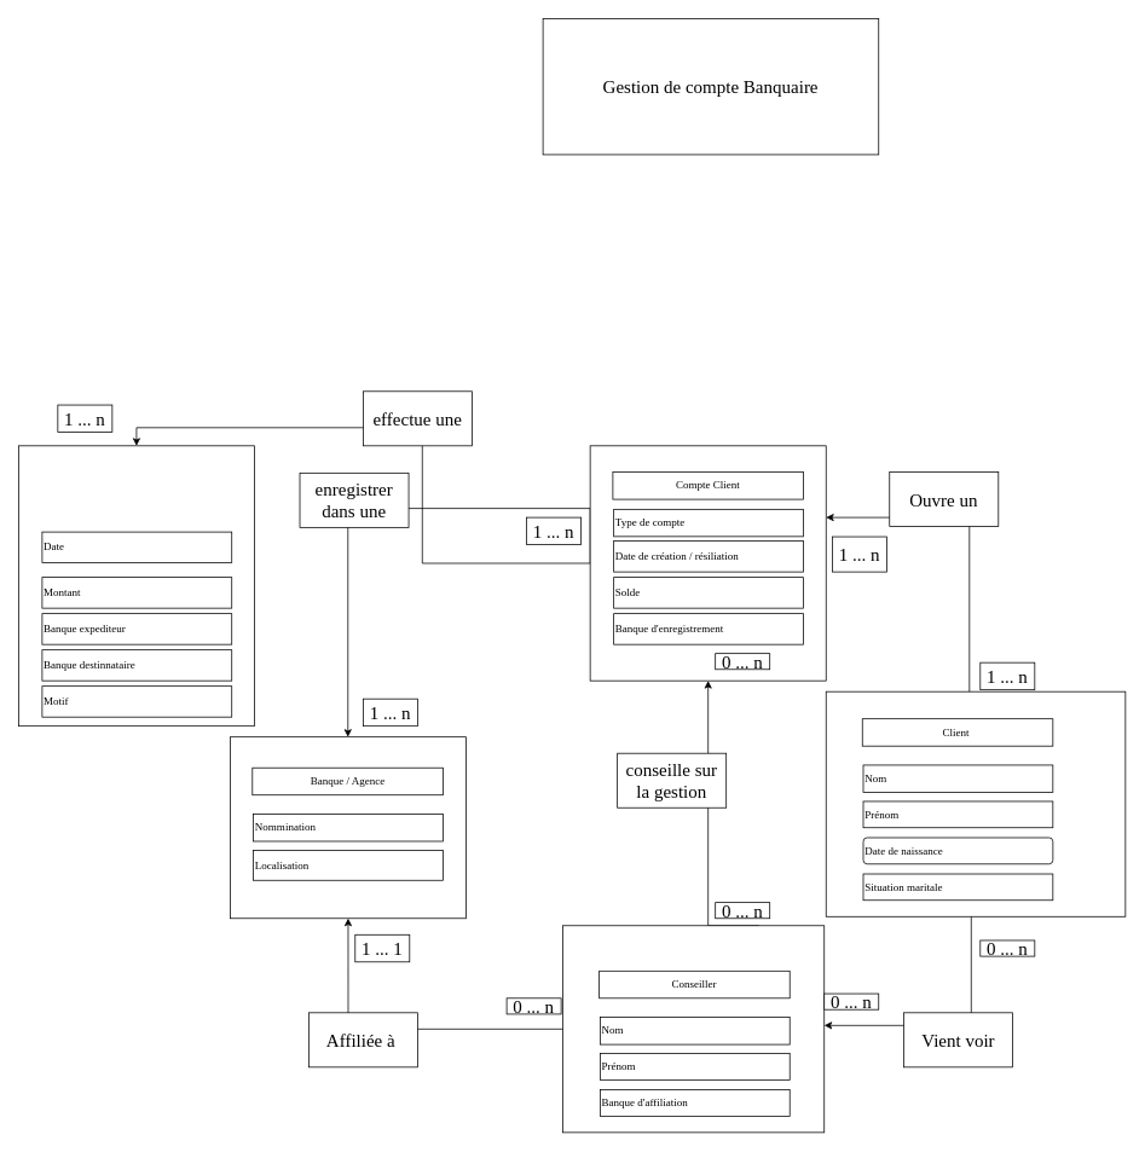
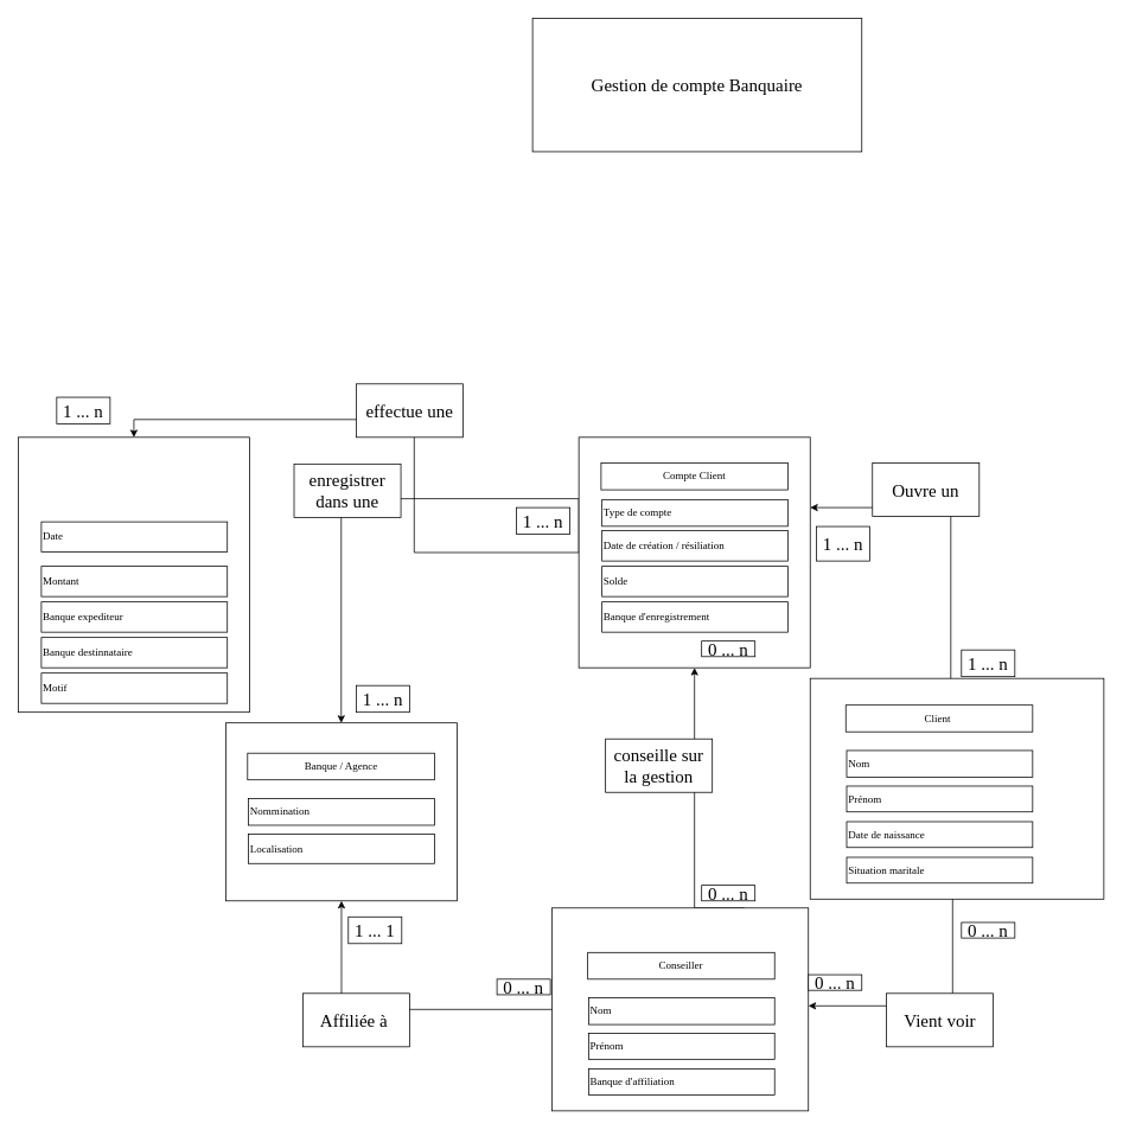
  <mxCell id="0" />
  <mxCell id="1" parent="0" />
  <mxCell id="2" value="" style="rounded=0;whiteSpace=wrap;html=1;align=left;" vertex="1" parent="1"><mxGeometry x="253.25" y="812" width="260" height="200" as="geometry" /></mxCell>
  <mxCell id="3" value="Banque / Agence" style="rounded=0;whiteSpace=wrap;html=1;fontFamily=Verdana;" vertex="1" parent="1"><mxGeometry x="277.75" y="846" width="210" height="30" as="geometry" /></mxCell>
  <mxCell id="4" value="Nommination" style="rounded=0;whiteSpace=wrap;html=1;align=left;fontFamily=Verdana;" vertex="1" parent="1"><mxGeometry x="278.75" y="897" width="209" height="30" as="geometry" /></mxCell>
  <mxCell id="5" value="Localisation" style="rounded=0;whiteSpace=wrap;html=1;align=left;fontFamily=Verdana;" vertex="1" parent="1"><mxGeometry x="278.75" y="937" width="209" height="33" as="geometry" /></mxCell>
  <mxCell id="6" value="" style="rounded=0;whiteSpace=wrap;html=1;align=left;" vertex="1" parent="1"><mxGeometry x="910" y="762" width="330" height="248" as="geometry" /></mxCell>
  <mxCell id="7" value="Client&amp;nbsp;" style="rounded=0;whiteSpace=wrap;html=1;fontFamily=Verdana;" vertex="1" parent="1"><mxGeometry x="950" y="792" width="210" height="30" as="geometry" /></mxCell>
  <mxCell id="8" value="Nom" style="rounded=0;whiteSpace=wrap;html=1;align=left;fontFamily=Verdana;" vertex="1" parent="1"><mxGeometry x="951" y="843" width="209" height="30" as="geometry" /></mxCell>
  <mxCell id="9" value="Prénom" style="rounded=0;whiteSpace=wrap;html=1;align=left;fontFamily=Verdana;" vertex="1" parent="1"><mxGeometry x="951" y="883" width="209" height="29" as="geometry" /></mxCell>
  <mxCell id="10" value="Gestion de compte Banquaire" style="rounded=0;whiteSpace=wrap;html=1;hachureGap=4;fontFamily=Verdana;fontSize=20;" vertex="1" parent="1"><mxGeometry x="598" y="20" width="370" height="150" as="geometry" /></mxCell>
  <mxCell id="11" style="edgeStyle=orthogonalEdgeStyle;rounded=0;orthogonalLoop=1;jettySize=auto;html=1;entryX=0.5;entryY=1;entryDx=0;entryDy=0;" edge="1" parent="1" source="13" target="2"><mxGeometry relative="1" as="geometry"><Array as="points"><mxPoint x="383" y="1134" /></Array></mxGeometry></mxCell>
  <mxCell id="12" style="edgeStyle=orthogonalEdgeStyle;rounded=0;orthogonalLoop=1;jettySize=auto;html=1;exitX=0.75;exitY=0;exitDx=0;exitDy=0;" edge="1" parent="1" source="13" target="21"><mxGeometry relative="1" as="geometry"><Array as="points"><mxPoint x="780" y="1020" /></Array></mxGeometry></mxCell>
  <mxCell id="13" value="" style="rounded=0;whiteSpace=wrap;html=1;align=left;" vertex="1" parent="1"><mxGeometry x="620" y="1020" width="288" height="228" as="geometry" /></mxCell>
  <mxCell id="14" value="Conseiller" style="rounded=0;whiteSpace=wrap;html=1;fontFamily=Verdana;" vertex="1" parent="1"><mxGeometry x="660" y="1070" width="210" height="30" as="geometry" /></mxCell>
  <mxCell id="15" value="Nom" style="rounded=0;whiteSpace=wrap;html=1;align=left;fontFamily=Verdana;" vertex="1" parent="1"><mxGeometry x="661" y="1121" width="209" height="30" as="geometry" /></mxCell>
  <mxCell id="16" value="Prénom" style="rounded=0;whiteSpace=wrap;html=1;align=left;fontFamily=Verdana;" vertex="1" parent="1"><mxGeometry x="661" y="1161" width="209" height="29" as="geometry" /></mxCell>
  <mxCell id="17" style="edgeStyle=orthogonalEdgeStyle;rounded=0;orthogonalLoop=1;jettySize=auto;html=1;" edge="1" parent="1" source="6" target="13"><mxGeometry relative="1" as="geometry"><Array as="points"><mxPoint x="1070" y="1130" /></Array></mxGeometry></mxCell>
  <mxCell id="18" value="Vient voir" style="rounded=0;whiteSpace=wrap;html=1;hachureGap=4;fontFamily=Architects Daughter;fontSource=https%3A%2F%2Ffonts.googleapis.com%2Fcss%3Ffamily%3DArchitects%2BDaughter;fontSize=20;" vertex="1" parent="1"><mxGeometry x="995.5" y="1116" width="120" height="60" as="geometry" /></mxCell>
  <mxCell id="19" value="Affiliée à&amp;nbsp;" style="rounded=0;whiteSpace=wrap;html=1;hachureGap=4;fontFamily=Architects Daughter;fontSource=https%3A%2F%2Ffonts.googleapis.com%2Fcss%3Ffamily%3DArchitects%2BDaughter;fontSize=20;" vertex="1" parent="1"><mxGeometry x="340" y="1116" width="120" height="60" as="geometry" /></mxCell>
  <mxCell id="20" style="edgeStyle=orthogonalEdgeStyle;rounded=0;orthogonalLoop=1;jettySize=auto;html=1;exitX=0;exitY=0.5;exitDx=0;exitDy=0;" edge="1" parent="1" source="21" target="2"><mxGeometry relative="1" as="geometry"><Array as="points"><mxPoint x="650" y="560" /><mxPoint x="383" y="560" /></Array></mxGeometry></mxCell>
  <mxCell id="21" value="" style="rounded=0;whiteSpace=wrap;html=1;align=left;" vertex="1" parent="1"><mxGeometry x="650" y="491" width="260" height="259" as="geometry" /></mxCell>
  <mxCell id="22" style="edgeStyle=orthogonalEdgeStyle;rounded=0;orthogonalLoop=1;jettySize=auto;html=1;entryX=0.5;entryY=0;entryDx=0;entryDy=0;" edge="1" parent="1" source="21" target="45"><mxGeometry relative="1" as="geometry" /></mxCell>
  <mxCell id="23" value="Compte Client" style="rounded=0;whiteSpace=wrap;html=1;fontFamily=Verdana;" vertex="1" parent="1"><mxGeometry x="675" y="520" width="210" height="30" as="geometry" /></mxCell>
  <mxCell id="24" value="Type de compte&amp;nbsp;" style="rounded=0;whiteSpace=wrap;html=1;align=left;fontFamily=Verdana;" vertex="1" parent="1"><mxGeometry x="676" y="561" width="209" height="30" as="geometry" /></mxCell>
  <mxCell id="25" value="Date de création / résiliation" style="rounded=0;whiteSpace=wrap;html=1;align=left;fontFamily=Verdana;" vertex="1" parent="1"><mxGeometry x="676" y="596" width="209" height="34" as="geometry" /></mxCell>
  <mxCell id="26" style="edgeStyle=orthogonalEdgeStyle;rounded=0;orthogonalLoop=1;jettySize=auto;html=1;" edge="1" parent="1" source="6" target="21"><mxGeometry relative="1" as="geometry"><mxPoint x="1068" y="762" as="sourcePoint" /><mxPoint x="924" y="570" as="targetPoint" /><Array as="points"><mxPoint x="1068" y="570" /></Array></mxGeometry></mxCell>
  <mxCell id="27" value="Ouvre un" style="rounded=0;whiteSpace=wrap;html=1;hachureGap=4;fontFamily=Architects Daughter;fontSource=https%3A%2F%2Ffonts.googleapis.com%2Fcss%3Ffamily%3DArchitects%2BDaughter;fontSize=20;" vertex="1" parent="1"><mxGeometry x="980" y="520" width="120" height="60" as="geometry" /></mxCell>
  <mxCell id="28" value="enregistrer dans une" style="rounded=0;whiteSpace=wrap;html=1;hachureGap=4;fontFamily=Architects Daughter;fontSource=https%3A%2F%2Ffonts.googleapis.com%2Fcss%3Ffamily%3DArchitects%2BDaughter;fontSize=20;" vertex="1" parent="1"><mxGeometry x="330" y="521" width="120" height="60" as="geometry" /></mxCell>
  <mxCell id="29" value="conseille sur la gestion" style="rounded=0;whiteSpace=wrap;html=1;hachureGap=4;fontFamily=Architects Daughter;fontSource=https%3A%2F%2Ffonts.googleapis.com%2Fcss%3Ffamily%3DArchitects%2BDaughter;fontSize=20;" vertex="1" parent="1"><mxGeometry x="680" y="830" width="120" height="60" as="geometry" /></mxCell>
- <mxCell id="30" value="Date de naissance" style="whiteSpace=wrap;html=1;align=left;fontFamily=Verdana;rounded=1;" vertex="1" parent="1"><mxGeometry x="951" y="923" width="209" height="29" as="geometry" /></mxCell>
+ <mxCell id="30" value="Date de naissance" style="rounded=0;whiteSpace=wrap;html=1;align=left;fontFamily=Verdana;" vertex="1" parent="1"><mxGeometry x="951" y="923" width="209" height="29" as="geometry" /></mxCell>
  <mxCell id="31" value="Banque d'affiliation" style="rounded=0;whiteSpace=wrap;html=1;align=left;fontFamily=Verdana;" vertex="1" parent="1"><mxGeometry x="661" y="1201" width="209" height="29" as="geometry" /></mxCell>
  <mxCell id="32" value="Solde" style="rounded=0;whiteSpace=wrap;html=1;align=left;fontFamily=Verdana;" vertex="1" parent="1"><mxGeometry x="676" y="636" width="209" height="34" as="geometry" /></mxCell>
  <mxCell id="33" value="1 ... n" style="rounded=0;whiteSpace=wrap;html=1;hachureGap=4;fontFamily=Architects Daughter;fontSource=https%3A%2F%2Ffonts.googleapis.com%2Fcss%3Ffamily%3DArchitects%2BDaughter;fontSize=20;" vertex="1" parent="1"><mxGeometry x="1080" y="730" width="60" height="30" as="geometry" /></mxCell>
  <mxCell id="34" value="1 ... n" style="rounded=0;whiteSpace=wrap;html=1;hachureGap=4;fontFamily=Architects Daughter;fontSource=https%3A%2F%2Ffonts.googleapis.com%2Fcss%3Ffamily%3DArchitects%2BDaughter;fontSize=20;" vertex="1" parent="1"><mxGeometry x="917" y="591.25" width="60" height="38.75" as="geometry" /></mxCell>
  <mxCell id="35" value="0 ... n" style="rounded=0;whiteSpace=wrap;html=1;hachureGap=4;fontFamily=Architects Daughter;fontSource=https%3A%2F%2Ffonts.googleapis.com%2Fcss%3Ffamily%3DArchitects%2BDaughter;fontSize=20;" vertex="1" parent="1"><mxGeometry x="1080" y="1036.25" width="60" height="17.5" as="geometry" /></mxCell>
  <mxCell id="36" value="0 ... n" style="rounded=0;whiteSpace=wrap;html=1;hachureGap=4;fontFamily=Architects Daughter;fontSource=https%3A%2F%2Ffonts.googleapis.com%2Fcss%3Ffamily%3DArchitects%2BDaughter;fontSize=20;" vertex="1" parent="1"><mxGeometry x="908" y="1095" width="60" height="17.5" as="geometry" /></mxCell>
  <mxCell id="37" value="0 ... n" style="rounded=0;whiteSpace=wrap;html=1;hachureGap=4;fontFamily=Architects Daughter;fontSource=https%3A%2F%2Ffonts.googleapis.com%2Fcss%3Ffamily%3DArchitects%2BDaughter;fontSize=20;" vertex="1" parent="1"><mxGeometry x="788" y="994.5" width="60" height="17.5" as="geometry" /></mxCell>
  <mxCell id="38" value="0 ... n" style="rounded=0;whiteSpace=wrap;html=1;hachureGap=4;fontFamily=Architects Daughter;fontSource=https%3A%2F%2Ffonts.googleapis.com%2Fcss%3Ffamily%3DArchitects%2BDaughter;fontSize=20;" vertex="1" parent="1"><mxGeometry x="788" y="720" width="60" height="17.5" as="geometry" /></mxCell>
  <mxCell id="39" value="0 ... n" style="rounded=0;whiteSpace=wrap;html=1;hachureGap=4;fontFamily=Architects Daughter;fontSource=https%3A%2F%2Ffonts.googleapis.com%2Fcss%3Ffamily%3DArchitects%2BDaughter;fontSize=20;" vertex="1" parent="1"><mxGeometry x="558" y="1100" width="60" height="17.5" as="geometry" /></mxCell>
  <mxCell id="40" value="1 ... 1" style="rounded=0;whiteSpace=wrap;html=1;hachureGap=4;fontFamily=Architects Daughter;fontSource=https%3A%2F%2Ffonts.googleapis.com%2Fcss%3Ffamily%3DArchitects%2BDaughter;fontSize=20;" vertex="1" parent="1"><mxGeometry x="391" y="1030" width="60" height="30" as="geometry" /></mxCell>
  <mxCell id="41" value="1 ... n" style="rounded=0;whiteSpace=wrap;html=1;hachureGap=4;fontFamily=Architects Daughter;fontSource=https%3A%2F%2Ffonts.googleapis.com%2Fcss%3Ffamily%3DArchitects%2BDaughter;fontSize=20;" vertex="1" parent="1"><mxGeometry x="580" y="570" width="60" height="30" as="geometry" /></mxCell>
  <mxCell id="42" value="1 ... n" style="rounded=0;whiteSpace=wrap;html=1;hachureGap=4;fontFamily=Architects Daughter;fontSource=https%3A%2F%2Ffonts.googleapis.com%2Fcss%3Ffamily%3DArchitects%2BDaughter;fontSize=20;" vertex="1" parent="1"><mxGeometry x="400" y="770" width="60" height="30" as="geometry" /></mxCell>
  <mxCell id="43" value="Banque d'enregistrement" style="rounded=0;whiteSpace=wrap;html=1;align=left;fontFamily=Verdana;" vertex="1" parent="1"><mxGeometry x="676" y="676" width="209" height="34" as="geometry" /></mxCell>
  <mxCell id="44" value="Situation maritale" style="rounded=0;whiteSpace=wrap;html=1;align=left;fontFamily=Verdana;" vertex="1" parent="1"><mxGeometry x="951" y="963" width="209" height="29" as="geometry" /></mxCell>
  <mxCell id="45" value="" style="rounded=0;whiteSpace=wrap;html=1;align=left;" vertex="1" parent="1"><mxGeometry x="20" y="491" width="260" height="309" as="geometry" /></mxCell>
  <mxCell id="46" value="Montant" style="rounded=0;whiteSpace=wrap;html=1;align=left;fontFamily=Verdana;" vertex="1" parent="1"><mxGeometry x="46" y="636" width="209" height="34" as="geometry" /></mxCell>
  <mxCell id="47" value="Banque expediteur" style="rounded=0;whiteSpace=wrap;html=1;align=left;fontFamily=Verdana;" vertex="1" parent="1"><mxGeometry x="46" y="676" width="209" height="34" as="geometry" /></mxCell>
  <mxCell id="48" value="Banque destinnataire" style="rounded=0;whiteSpace=wrap;html=1;align=left;fontFamily=Verdana;" vertex="1" parent="1"><mxGeometry x="46" y="716" width="209" height="34" as="geometry" /></mxCell>
  <mxCell id="49" value="Motif" style="rounded=0;whiteSpace=wrap;html=1;align=left;fontFamily=Verdana;" vertex="1" parent="1"><mxGeometry x="46" y="756" width="209" height="34" as="geometry" /></mxCell>
  <mxCell id="50" value="effectue une" style="rounded=0;whiteSpace=wrap;html=1;hachureGap=4;fontFamily=Architects Daughter;fontSource=https%3A%2F%2Ffonts.googleapis.com%2Fcss%3Ffamily%3DArchitects%2BDaughter;fontSize=20;" vertex="1" parent="1"><mxGeometry x="400" y="431" width="120" height="60" as="geometry" /></mxCell>
  <mxCell id="51" value="Date" style="rounded=0;whiteSpace=wrap;html=1;align=left;fontFamily=Verdana;" vertex="1" parent="1"><mxGeometry x="46" y="586" width="209" height="34" as="geometry" /></mxCell>
  <mxCell id="52" value="1 ... n" style="rounded=0;whiteSpace=wrap;html=1;hachureGap=4;fontFamily=Architects Daughter;fontSource=https%3A%2F%2Ffonts.googleapis.com%2Fcss%3Ffamily%3DArchitects%2BDaughter;fontSize=20;" vertex="1" parent="1"><mxGeometry x="63.25" y="446" width="60" height="30" as="geometry" /></mxCell>
